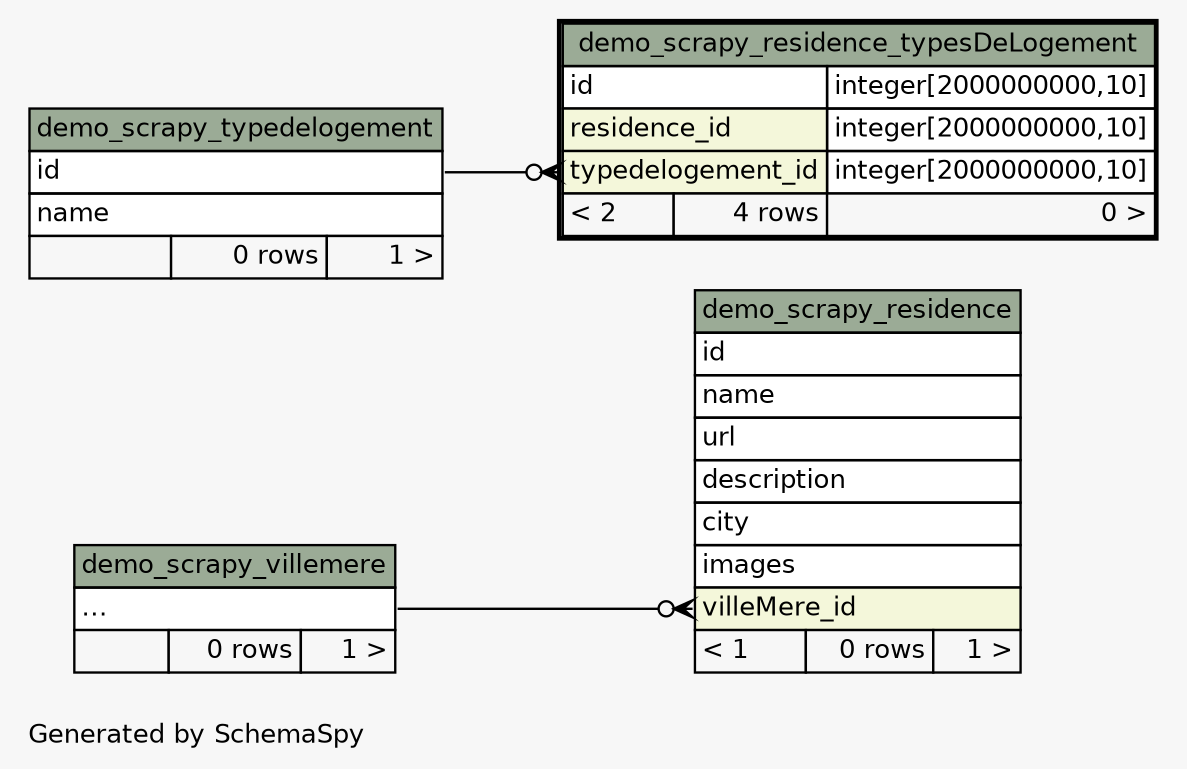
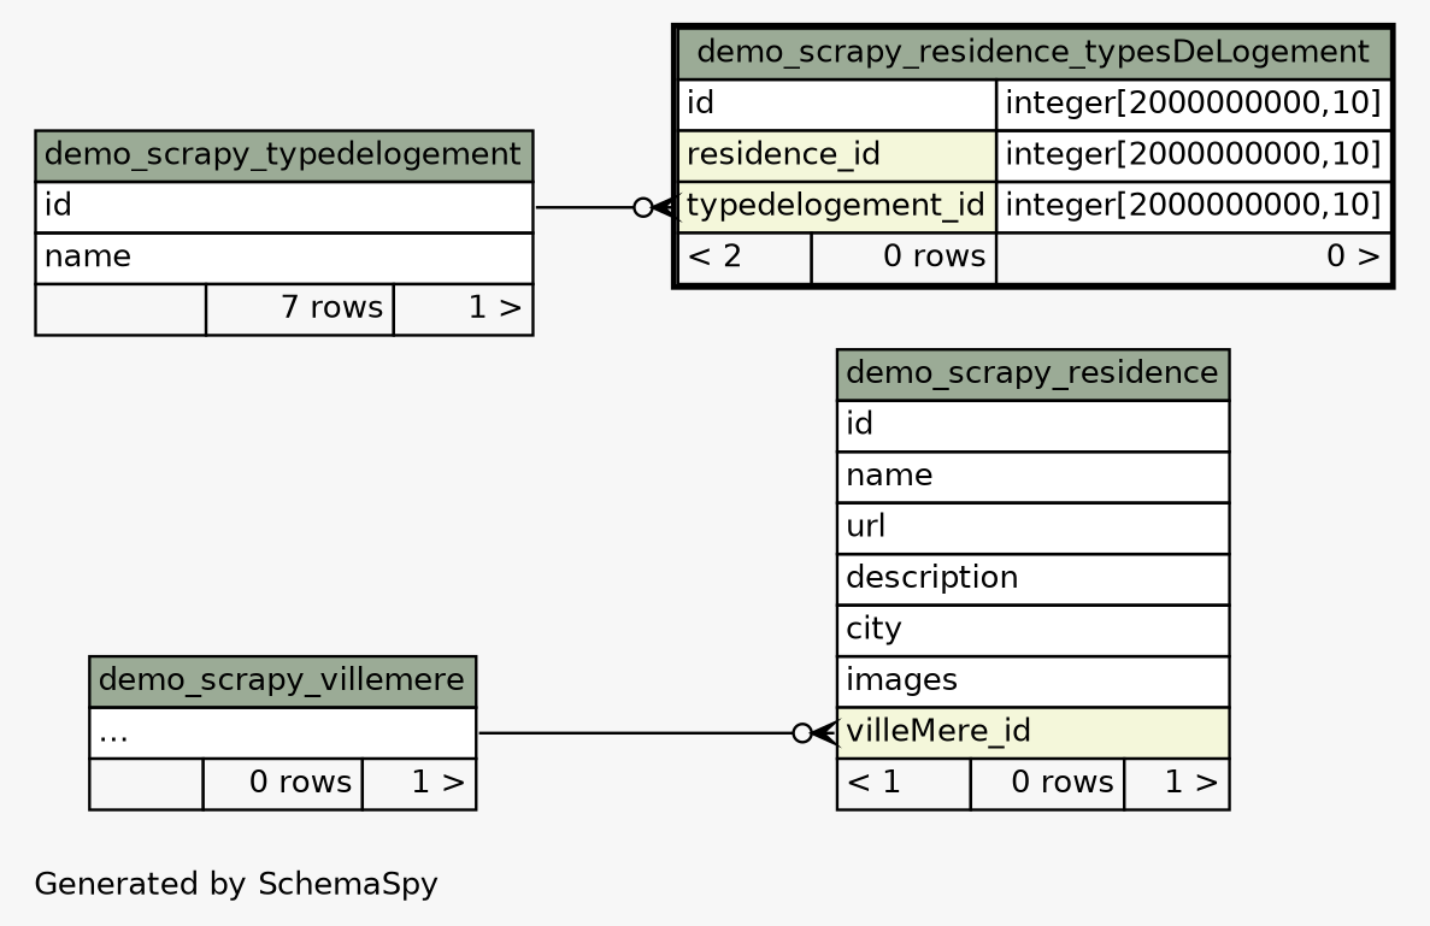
  digraph {
    bgcolor="#f7f7f7"
    fontname=Helvetica
    fontsize=11
    label="\nGenerated by SchemaSpy"
    labeljust=l
    nodesep=0.18
    rankdir=RL
    ranksep=0.46
    node [fontname=Helvetica fontsize=11 shape=plaintext]
    edge [arrowhead=none arrowsize=0.8 arrowtail=crowodot dir=back]
    n1 [label=<     <TABLE BORDER="0" CELLBORDER="1" CELLSPACING="0" BGCOLOR="#ffffff">       <TR><TD COLSPAN="3" BGCOLOR="#9bab96" ALIGN="CENTER">demo_scrapy_residence</TD></TR>       <TR><TD PORT="id" COLSPAN="3" ALIGN="LEFT">id</TD></TR>       <TR><TD PORT="name" COLSPAN="3" ALIGN="LEFT">name</TD></TR>       <TR><TD PORT="url" COLSPAN="3" ALIGN="LEFT">url</TD></TR>       <TR><TD PORT="description" COLSPAN="3" ALIGN="LEFT">description</TD></TR>       <TR><TD PORT="city" COLSPAN="3" ALIGN="LEFT">city</TD></TR>       <TR><TD PORT="images" COLSPAN="3" ALIGN="LEFT">images</TD></TR>       <TR><TD PORT="villeMere_id" COLSPAN="3" BGCOLOR="#f4f7da" ALIGN="LEFT">villeMere_id</TD></TR>       <TR><TD ALIGN="LEFT" BGCOLOR="#f7f7f7">&lt; 1</TD><TD ALIGN="RIGHT" BGCOLOR="#f7f7f7">0 rows</TD><TD ALIGN="RIGHT" BGCOLOR="#f7f7f7">1 &gt;</TD></TR>     </TABLE>>]
    n2 [label=<     <TABLE BORDER="0" CELLBORDER="1" CELLSPACING="0" BGCOLOR="#ffffff">       <TR><TD COLSPAN="3" BGCOLOR="#9bab96" ALIGN="CENTER">demo_scrapy_villemere</TD></TR>       <TR><TD PORT="elipses" COLSPAN="3" ALIGN="LEFT">...</TD></TR>       <TR><TD ALIGN="LEFT" BGCOLOR="#f7f7f7">  </TD><TD ALIGN="RIGHT" BGCOLOR="#f7f7f7">0 rows</TD><TD ALIGN="RIGHT" BGCOLOR="#f7f7f7">1 &gt;</TD></TR>     </TABLE>>]
-   n3 [label=<     <TABLE BORDER="2" CELLBORDER="1" CELLSPACING="0" BGCOLOR="#ffffff">       <TR><TD COLSPAN="3" BGCOLOR="#9bab96" ALIGN="CENTER">demo_scrapy_residence_typesDeLogement</TD></TR>       <TR><TD PORT="id" COLSPAN="2" ALIGN="LEFT">id</TD><TD PORT="id.type" ALIGN="LEFT">integer[2000000000,10]</TD></TR>       <TR><TD PORT="residence_id" COLSPAN="2" BGCOLOR="#f4f7da" ALIGN="LEFT">residence_id</TD><TD PORT="residence_id.type" ALIGN="LEFT">integer[2000000000,10]</TD></TR>       <TR><TD PORT="typedelogement_id" COLSPAN="2" BGCOLOR="#f4f7da" ALIGN="LEFT">typedelogement_id</TD><TD PORT="typedelogement_id.type" ALIGN="LEFT">integer[2000000000,10]</TD></TR>       <TR><TD ALIGN="LEFT" BGCOLOR="#f7f7f7">&lt; 2</TD><TD ALIGN="RIGHT" BGCOLOR="#f7f7f7">4 rows</TD><TD ALIGN="RIGHT" BGCOLOR="#f7f7f7">0 &gt;</TD></TR>     </TABLE>>]
-   n4 [label=<     <TABLE BORDER="0" CELLBORDER="1" CELLSPACING="0" BGCOLOR="#ffffff">       <TR><TD COLSPAN="3" BGCOLOR="#9bab96" ALIGN="CENTER">demo_scrapy_typedelogement</TD></TR>       <TR><TD PORT="id" COLSPAN="3" ALIGN="LEFT">id</TD></TR>       <TR><TD PORT="name" COLSPAN="3" ALIGN="LEFT">name</TD></TR>       <TR><TD ALIGN="LEFT" BGCOLOR="#f7f7f7">  </TD><TD ALIGN="RIGHT" BGCOLOR="#f7f7f7">0 rows</TD><TD ALIGN="RIGHT" BGCOLOR="#f7f7f7">1 &gt;</TD></TR>     </TABLE>>]
+   n3 [label=<     <TABLE BORDER="2" CELLBORDER="1" CELLSPACING="0" BGCOLOR="#ffffff">       <TR><TD COLSPAN="3" BGCOLOR="#9bab96" ALIGN="CENTER">demo_scrapy_residence_typesDeLogement</TD></TR>       <TR><TD PORT="id" COLSPAN="2" ALIGN="LEFT">id</TD><TD PORT="id.type" ALIGN="LEFT">integer[2000000000,10]</TD></TR>       <TR><TD PORT="residence_id" COLSPAN="2" BGCOLOR="#f4f7da" ALIGN="LEFT">residence_id</TD><TD PORT="residence_id.type" ALIGN="LEFT">integer[2000000000,10]</TD></TR>       <TR><TD PORT="typedelogement_id" COLSPAN="2" BGCOLOR="#f4f7da" ALIGN="LEFT">typedelogement_id</TD><TD PORT="typedelogement_id.type" ALIGN="LEFT">integer[2000000000,10]</TD></TR>       <TR><TD ALIGN="LEFT" BGCOLOR="#f7f7f7">&lt; 2</TD><TD ALIGN="RIGHT" BGCOLOR="#f7f7f7">0 rows</TD><TD ALIGN="RIGHT" BGCOLOR="#f7f7f7">0 &gt;</TD></TR>     </TABLE>>]
+   n4 [label=<     <TABLE BORDER="0" CELLBORDER="1" CELLSPACING="0" BGCOLOR="#ffffff">       <TR><TD COLSPAN="3" BGCOLOR="#9bab96" ALIGN="CENTER">demo_scrapy_typedelogement</TD></TR>       <TR><TD PORT="id" COLSPAN="3" ALIGN="LEFT">id</TD></TR>       <TR><TD PORT="name" COLSPAN="3" ALIGN="LEFT">name</TD></TR>       <TR><TD ALIGN="LEFT" BGCOLOR="#f7f7f7">  </TD><TD ALIGN="RIGHT" BGCOLOR="#f7f7f7">7 rows</TD><TD ALIGN="RIGHT" BGCOLOR="#f7f7f7">1 &gt;</TD></TR>     </TABLE>>]
    n1 -> n2 [headport="elipses:e" tailport="villeMere_id:w"]
    n3 -> n4 [headport="id:e" tailport="typedelogement_id:w"]
  }
